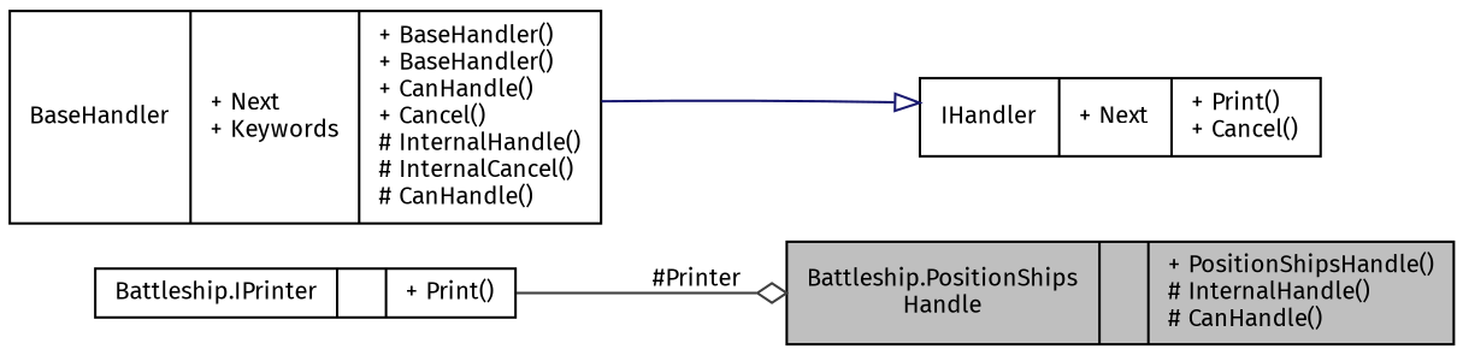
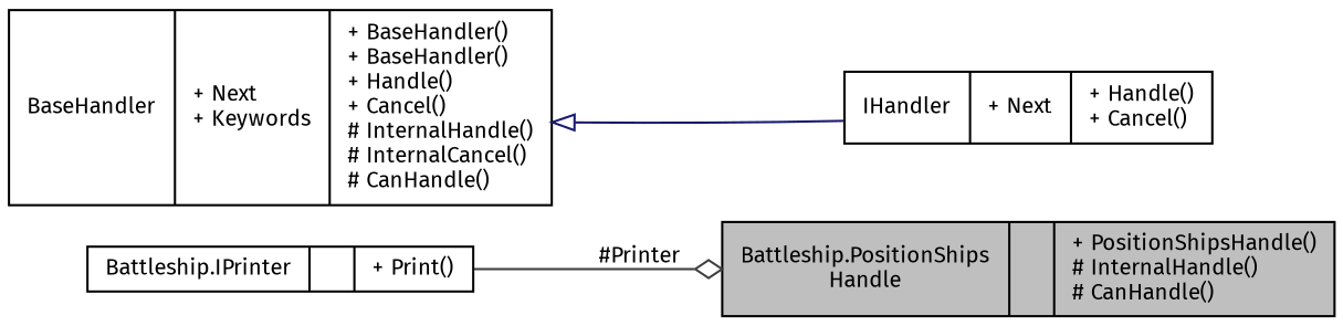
  digraph {
    fontname="Fira Sans"
    rankdir=LR
    node [color=black fillcolor=white fontname="Fira Sans" fontsize=10 shape=record style=filled]
    edge [fontname="Fira Sans" fontsize=10 labelfontname=Helvetica labelfontsize=10 style=solid]
    n1 [fillcolor=grey75 fontcolor=black height=0.2 label="{Battleship.PositionShips\lHandle\n||+ PositionShipsHandle()\l# InternalHandle()\l# CanHandle()\l}" width=0.4]
-   n2 [height=0.2 label="{BaseHandler\n|+ Next\l+ Keywords\l|+ BaseHandler()\l+ BaseHandler()\l+ CanHandle()\l+ Cancel()\l# InternalHandle()\l# InternalCancel()\l# CanHandle()\l}" width=0.4]
-   n3 [height=0.2 label="{IHandler\n|+ Next\l|+ Print()\l+ Cancel()\l}" width=0.4]
+   n2 [height=0.2 label="{BaseHandler\n|+ Next\l+ Keywords\l|+ BaseHandler()\l+ BaseHandler()\l+ Handle()\l+ Cancel()\l# InternalHandle()\l# InternalCancel()\l# CanHandle()\l}" width=0.4]
+   n3 [height=0.2 label="{IHandler\n|+ Next\l|+ Handle()\l+ Cancel()\l}" width=0.4]
    n4 [height=0.2 label="{Battleship.IPrinter\n||+ Print()\l}" width=0.4]
-   n3 -> n2 [arrowtail=onormal color=midnightblue dir=back]
+   n2 -> n3 [arrowtail=onormal color=midnightblue dir=back]
    n4 -> n1 [arrowhead=odiamond color=grey25 label=" #Printer"]
  }
